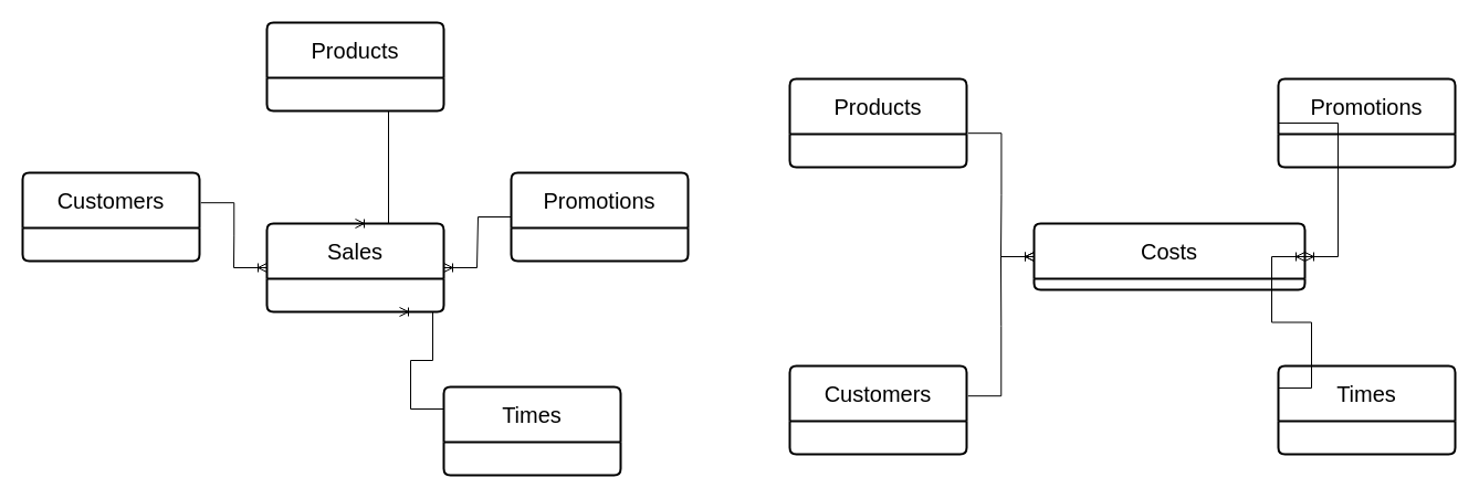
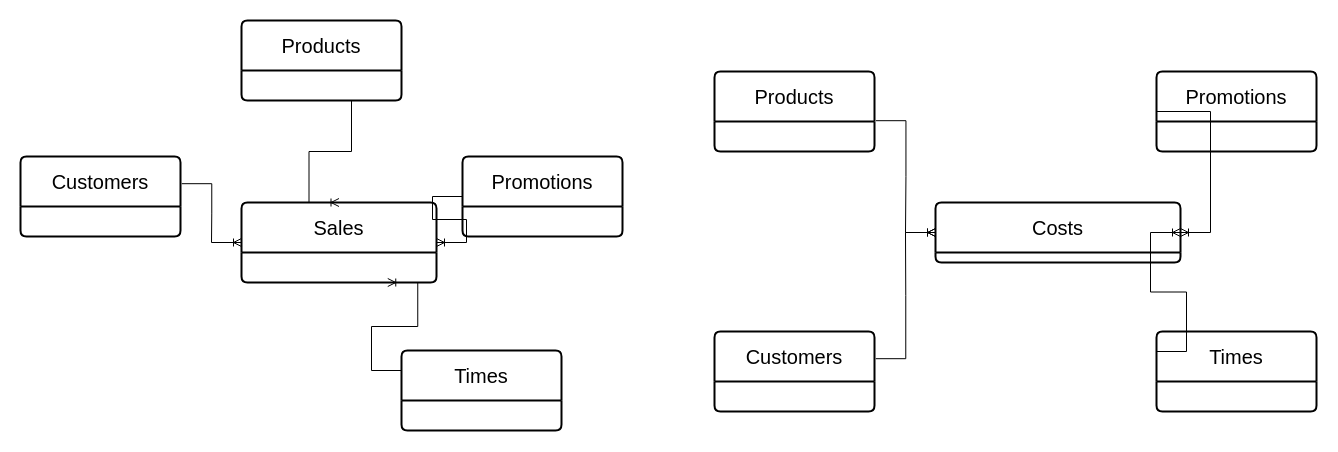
  <mxCell id="0" />
  <mxCell id="1" parent="0" />
- <mxCell id="2" value="&lt;font style=&quot;font-size: 20px;&quot;&gt;Sales&lt;/font&gt;" style="swimlane;childLayout=stackLayout;horizontal=1;startSize=50;horizontalStack=0;rounded=1;fontSize=14;fontStyle=0;strokeWidth=2;resizeParent=0;resizeLast=1;shadow=0;dashed=0;align=center;arcSize=4;whiteSpace=wrap;html=1;" vertex="1" parent="1"><mxGeometry x="241" y="202" width="160" height="80" as="geometry" /></mxCell>
+ <mxCell id="2" value="&lt;font style=&quot;font-size: 20px;&quot;&gt;Sales&lt;/font&gt;" style="swimlane;childLayout=stackLayout;horizontal=1;startSize=50;horizontalStack=0;rounded=1;fontSize=14;fontStyle=0;strokeWidth=2;resizeParent=0;resizeLast=1;shadow=0;dashed=0;align=center;arcSize=4;whiteSpace=wrap;html=1;" vertex="1" parent="1"><mxGeometry x="241" y="202" width="195" height="80" as="geometry" /></mxCell>
  <mxCell id="3" value="&lt;font style=&quot;font-size: 20px;&quot;&gt;Customers&lt;/font&gt;" style="swimlane;childLayout=stackLayout;horizontal=1;startSize=50;horizontalStack=0;rounded=1;fontSize=14;fontStyle=0;strokeWidth=2;resizeParent=0;resizeLast=1;shadow=0;dashed=0;align=center;arcSize=4;whiteSpace=wrap;html=1;" vertex="1" parent="1"><mxGeometry x="20" y="156" width="160" height="80" as="geometry" /></mxCell>
  <mxCell id="4" value="&lt;font style=&quot;font-size: 20px;&quot;&gt;Products&lt;/font&gt;" style="swimlane;childLayout=stackLayout;horizontal=1;startSize=50;horizontalStack=0;rounded=1;fontSize=14;fontStyle=0;strokeWidth=2;resizeParent=0;resizeLast=1;shadow=0;dashed=0;align=center;arcSize=4;whiteSpace=wrap;html=1;" vertex="1" parent="1"><mxGeometry x="241" y="20" width="160" height="80" as="geometry" /></mxCell>
  <mxCell id="5" value="&lt;font style=&quot;font-size: 20px;&quot;&gt;Promotions&lt;/font&gt;" style="swimlane;childLayout=stackLayout;horizontal=1;startSize=50;horizontalStack=0;rounded=1;fontSize=14;fontStyle=0;strokeWidth=2;resizeParent=0;resizeLast=1;shadow=0;dashed=0;align=center;arcSize=4;whiteSpace=wrap;html=1;" vertex="1" parent="1"><mxGeometry x="462" y="156" width="160" height="80" as="geometry" /></mxCell>
  <mxCell id="6" value="&lt;font style=&quot;font-size: 20px;&quot;&gt;Times&lt;/font&gt;" style="swimlane;childLayout=stackLayout;horizontal=1;startSize=50;horizontalStack=0;rounded=1;fontSize=14;fontStyle=0;strokeWidth=2;resizeParent=0;resizeLast=1;shadow=0;dashed=0;align=center;arcSize=4;whiteSpace=wrap;html=1;" vertex="1" parent="1"><mxGeometry x="401" y="350" width="160" height="80" as="geometry" /></mxCell>
  <mxCell id="7" value="" style="edgeStyle=entityRelationEdgeStyle;fontSize=12;html=1;endArrow=ERoneToMany;rounded=0;exitX=1.008;exitY=0.34;exitDx=0;exitDy=0;exitPerimeter=0;entryX=0;entryY=0.5;entryDx=0;entryDy=0;" edge="1" parent="1" source="3" target="2"><mxGeometry width="100" height="100" relative="1" as="geometry"><mxPoint x="251" y="162" as="sourcePoint" /><mxPoint x="194" y="242" as="targetPoint" /></mxGeometry></mxCell>
  <mxCell id="8" value="" style="edgeStyle=entityRelationEdgeStyle;fontSize=12;html=1;endArrow=ERoneToMany;rounded=0;exitX=0;exitY=0.5;exitDx=0;exitDy=0;" edge="1" parent="1" source="5" target="2"><mxGeometry width="100" height="100" relative="1" as="geometry"><mxPoint x="445" y="295" as="sourcePoint" /><mxPoint x="408" y="331" as="targetPoint" /></mxGeometry></mxCell>
  <mxCell id="9" value="" style="edgeStyle=entityRelationEdgeStyle;fontSize=12;html=1;endArrow=ERoneToMany;rounded=0;exitX=0;exitY=0.25;exitDx=0;exitDy=0;entryX=0.75;entryY=1;entryDx=0;entryDy=0;" edge="1" parent="1" source="6" target="2"><mxGeometry width="100" height="100" relative="1" as="geometry"><mxPoint x="269" y="451" as="sourcePoint" /><mxPoint x="369" y="351" as="targetPoint" /></mxGeometry></mxCell>
  <mxCell id="10" value="" style="edgeStyle=entityRelationEdgeStyle;fontSize=12;html=1;endArrow=ERoneToMany;rounded=0;exitX=0.5;exitY=1;exitDx=0;exitDy=0;entryX=0.5;entryY=0;entryDx=0;entryDy=0;" edge="1" parent="1" source="4" target="2"><mxGeometry width="100" height="100" relative="1" as="geometry"><mxPoint x="315" y="129" as="sourcePoint" /><mxPoint x="321" y="166" as="targetPoint" /><Array as="points"><mxPoint x="325" y="131" /></Array></mxGeometry></mxCell>
  <mxCell id="11" value="&lt;font style=&quot;font-size: 20px;&quot;&gt;Costs&lt;/font&gt;" style="swimlane;childLayout=stackLayout;horizontal=1;startSize=50;horizontalStack=0;rounded=1;fontSize=14;fontStyle=0;strokeWidth=2;resizeParent=0;resizeLast=1;shadow=0;dashed=0;align=center;arcSize=4;whiteSpace=wrap;html=1;" vertex="1" parent="1"><mxGeometry x="935" y="202" width="245" height="60" as="geometry" /></mxCell>
  <mxCell id="12" value="&lt;font style=&quot;font-size: 20px;&quot;&gt;Customers&lt;/font&gt;" style="swimlane;childLayout=stackLayout;horizontal=1;startSize=50;horizontalStack=0;rounded=1;fontSize=14;fontStyle=0;strokeWidth=2;resizeParent=0;resizeLast=1;shadow=0;dashed=0;align=center;arcSize=4;whiteSpace=wrap;html=1;" vertex="1" parent="1"><mxGeometry x="714" y="331" width="160" height="80" as="geometry" /></mxCell>
  <mxCell id="13" value="&lt;font style=&quot;font-size: 20px;&quot;&gt;Products&lt;/font&gt;" style="swimlane;childLayout=stackLayout;horizontal=1;startSize=50;horizontalStack=0;rounded=1;fontSize=14;fontStyle=0;strokeWidth=2;resizeParent=0;resizeLast=1;shadow=0;dashed=0;align=center;arcSize=4;whiteSpace=wrap;html=1;" vertex="1" parent="1"><mxGeometry x="714" y="71" width="160" height="80" as="geometry" /></mxCell>
  <mxCell id="14" value="&lt;font style=&quot;font-size: 20px;&quot;&gt;Promotions&lt;/font&gt;" style="swimlane;childLayout=stackLayout;horizontal=1;startSize=50;horizontalStack=0;rounded=1;fontSize=14;fontStyle=0;strokeWidth=2;resizeParent=0;resizeLast=1;shadow=0;dashed=0;align=center;arcSize=4;whiteSpace=wrap;html=1;" vertex="1" parent="1"><mxGeometry x="1156" y="71" width="160" height="80" as="geometry" /></mxCell>
  <mxCell id="15" value="&lt;font style=&quot;font-size: 20px;&quot;&gt;Times&lt;/font&gt;" style="swimlane;childLayout=stackLayout;horizontal=1;startSize=50;horizontalStack=0;rounded=1;fontSize=14;fontStyle=0;strokeWidth=2;resizeParent=0;resizeLast=1;shadow=0;dashed=0;align=center;arcSize=4;whiteSpace=wrap;html=1;" vertex="1" parent="1"><mxGeometry x="1156" y="331" width="160" height="80" as="geometry" /></mxCell>
  <mxCell id="16" value="" style="edgeStyle=entityRelationEdgeStyle;fontSize=12;html=1;endArrow=ERoneToMany;rounded=0;exitX=1.008;exitY=0.34;exitDx=0;exitDy=0;exitPerimeter=0;entryX=0;entryY=0.5;entryDx=0;entryDy=0;" edge="1" parent="1" source="12" target="11"><mxGeometry width="100" height="100" relative="1" as="geometry"><mxPoint x="945" y="162" as="sourcePoint" /><mxPoint x="888" y="242" as="targetPoint" /></mxGeometry></mxCell>
  <mxCell id="17" value="" style="edgeStyle=entityRelationEdgeStyle;fontSize=12;html=1;endArrow=ERoneToMany;rounded=0;exitX=0;exitY=0.5;exitDx=0;exitDy=0;" edge="1" parent="1" source="14" target="11"><mxGeometry width="100" height="100" relative="1" as="geometry"><mxPoint x="1139" y="295" as="sourcePoint" /><mxPoint x="1102" y="331" as="targetPoint" /></mxGeometry></mxCell>
  <mxCell id="18" value="" style="edgeStyle=entityRelationEdgeStyle;fontSize=12;html=1;endArrow=ERoneToMany;rounded=0;exitX=0;exitY=0.25;exitDx=0;exitDy=0;entryX=1;entryY=0.5;entryDx=0;entryDy=0;" edge="1" parent="1" source="15" target="11"><mxGeometry width="100" height="100" relative="1" as="geometry"><mxPoint x="963" y="451" as="sourcePoint" /><mxPoint x="1063" y="351" as="targetPoint" /></mxGeometry></mxCell>
  <mxCell id="19" value="" style="edgeStyle=entityRelationEdgeStyle;fontSize=12;html=1;endArrow=ERoneToMany;rounded=0;exitX=1.009;exitY=0.615;exitDx=0;exitDy=0;entryX=0;entryY=0.5;entryDx=0;entryDy=0;exitPerimeter=0;" edge="1" parent="1" source="13" target="11"><mxGeometry width="100" height="100" relative="1" as="geometry"><mxPoint x="1009" y="129" as="sourcePoint" /><mxPoint x="1015" y="166" as="targetPoint" /><Array as="points"><mxPoint x="1019" y="131" /></Array></mxGeometry></mxCell>
